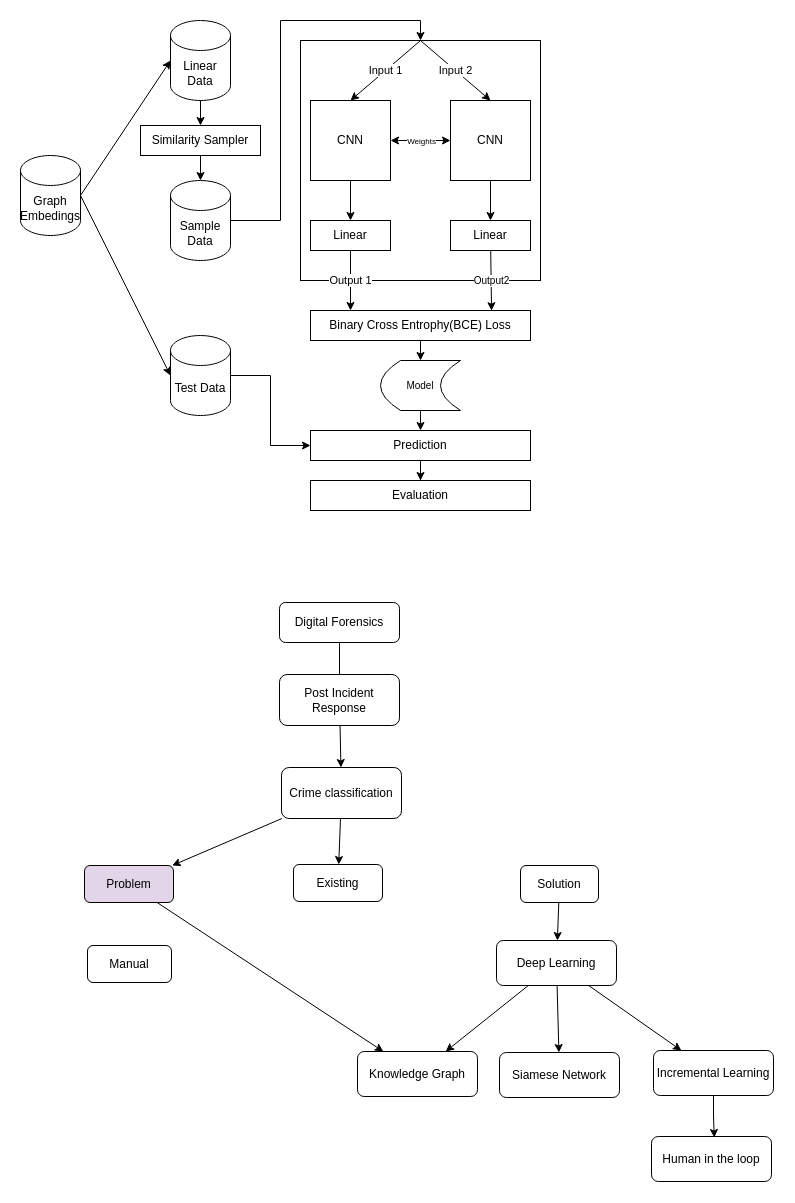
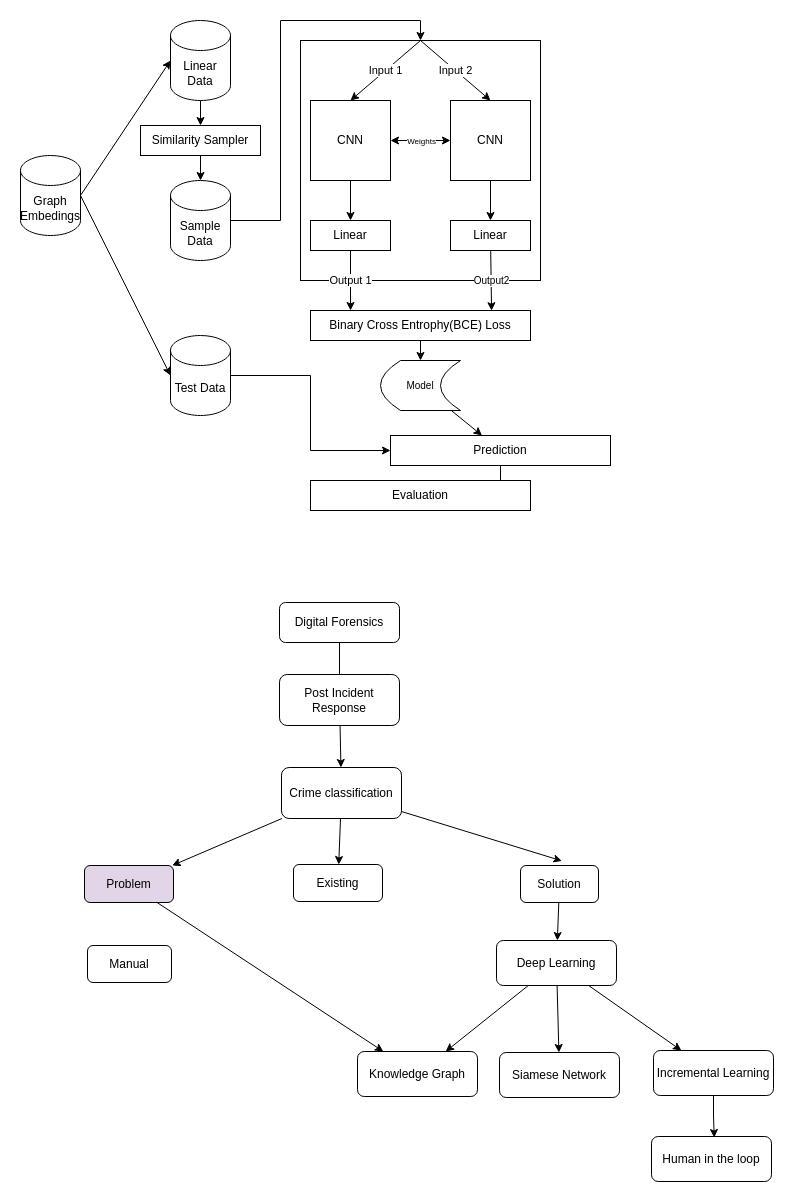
  <mxCell id="0" />
  <mxCell id="1" parent="0" />
  <mxCell id="2" style="edgeStyle=none;rounded=0;orthogonalLoop=1;jettySize=auto;html=1;endArrow=none;" parent="1" source="3" target="24" edge="1"><mxGeometry relative="1" as="geometry" /></mxCell>
  <mxCell id="3" value="Digital Forensics" style="rounded=1;whiteSpace=wrap;html=1;" parent="1" vertex="1"><mxGeometry x="279" y="602" width="120" height="40" as="geometry" /></mxCell>
+ <mxCell id="4" style="edgeStyle=none;rounded=0;orthogonalLoop=1;jettySize=auto;html=1;entryX=0.531;entryY=-0.124;entryDx=0;entryDy=0;entryPerimeter=0;" parent="1" source="6" target="9" edge="1"><mxGeometry relative="1" as="geometry" /></mxCell>
  <mxCell id="5" style="edgeStyle=none;rounded=0;orthogonalLoop=1;jettySize=auto;html=1;" parent="1" source="6" target="13" edge="1"><mxGeometry relative="1" as="geometry" /></mxCell>
  <mxCell id="6" value="Crime classification" style="rounded=1;whiteSpace=wrap;html=1;" parent="1" vertex="1"><mxGeometry x="281" y="767" width="120" height="51" as="geometry" /></mxCell>
  <mxCell id="7" value="Knowledge Graph" style="rounded=1;whiteSpace=wrap;html=1;" parent="1" vertex="1"><mxGeometry x="357" y="1051" width="120" height="45" as="geometry" /></mxCell>
  <mxCell id="8" style="edgeStyle=none;rounded=0;orthogonalLoop=1;jettySize=auto;html=1;" parent="1" source="9" target="18" edge="1"><mxGeometry relative="1" as="geometry" /></mxCell>
  <mxCell id="9" value="Solution" style="rounded=1;whiteSpace=wrap;html=1;" parent="1" vertex="1"><mxGeometry x="520" y="865" width="78" height="37" as="geometry" /></mxCell>
  <mxCell id="10" value="Manual" style="rounded=1;whiteSpace=wrap;html=1;" parent="1" vertex="1"><mxGeometry x="87" y="945" width="84" height="37" as="geometry" /></mxCell>
  <mxCell id="11" style="edgeStyle=none;rounded=0;orthogonalLoop=1;jettySize=auto;html=1;" parent="1" source="6" target="14" edge="1"><mxGeometry relative="1" as="geometry" /></mxCell>
  <mxCell id="12" style="edgeStyle=none;rounded=0;orthogonalLoop=1;jettySize=auto;html=1;" parent="1" source="13" target="7" edge="1"><mxGeometry relative="1" as="geometry" /></mxCell>
  <mxCell id="13" value="Problem" style="rounded=1;whiteSpace=wrap;html=1;fillColor=#e1d5e7;" parent="1" vertex="1"><mxGeometry x="84" y="865" width="89" height="37" as="geometry" /></mxCell>
  <mxCell id="14" value="Existing" style="rounded=1;whiteSpace=wrap;html=1;" parent="1" vertex="1"><mxGeometry x="293" y="864" width="89" height="37" as="geometry" /></mxCell>
  <mxCell id="15" style="rounded=0;orthogonalLoop=1;jettySize=auto;html=1;" parent="1" source="18" target="21" edge="1"><mxGeometry relative="1" as="geometry" /></mxCell>
  <mxCell id="16" style="edgeStyle=none;rounded=0;orthogonalLoop=1;jettySize=auto;html=1;" parent="1" source="18" target="19" edge="1"><mxGeometry relative="1" as="geometry" /></mxCell>
  <mxCell id="17" style="edgeStyle=none;rounded=0;orthogonalLoop=1;jettySize=auto;html=1;" parent="1" source="18" target="7" edge="1"><mxGeometry relative="1" as="geometry" /></mxCell>
  <mxCell id="18" value="Deep Learning" style="rounded=1;whiteSpace=wrap;html=1;" parent="1" vertex="1"><mxGeometry x="496" y="940" width="120" height="45" as="geometry" /></mxCell>
  <mxCell id="19" value="Siamese Network" style="rounded=1;whiteSpace=wrap;html=1;" parent="1" vertex="1"><mxGeometry x="499" y="1052" width="120" height="45" as="geometry" /></mxCell>
  <mxCell id="20" style="edgeStyle=orthogonalEdgeStyle;rounded=0;orthogonalLoop=1;jettySize=auto;html=1;entryX=0.523;entryY=0.022;entryDx=0;entryDy=0;entryPerimeter=0;" parent="1" source="21" target="22" edge="1"><mxGeometry relative="1" as="geometry" /></mxCell>
  <mxCell id="21" value="Incremental Learning" style="rounded=1;whiteSpace=wrap;html=1;" parent="1" vertex="1"><mxGeometry x="653" y="1050" width="120" height="45" as="geometry" /></mxCell>
  <mxCell id="22" value="Human in the loop" style="rounded=1;whiteSpace=wrap;html=1;" parent="1" vertex="1"><mxGeometry x="651" y="1136" width="120" height="45" as="geometry" /></mxCell>
  <mxCell id="23" style="edgeStyle=none;rounded=0;orthogonalLoop=1;jettySize=auto;html=1;" parent="1" source="24" target="6" edge="1"><mxGeometry relative="1" as="geometry" /></mxCell>
  <mxCell id="24" value="Post Incident Response" style="rounded=1;whiteSpace=wrap;html=1;" parent="1" vertex="1"><mxGeometry x="279" y="674" width="120" height="51" as="geometry" /></mxCell>
  <mxCell id="25" style="edgeStyle=orthogonalEdgeStyle;rounded=0;orthogonalLoop=1;jettySize=auto;html=1;" edge="1" parent="1" source="26" target="49"><mxGeometry relative="1" as="geometry" /></mxCell>
  <mxCell id="26" value="Linear Data" style="shape=cylinder3;whiteSpace=wrap;html=1;boundedLbl=1;backgroundOutline=1;size=15;" vertex="1" parent="1"><mxGeometry x="170" y="20" width="60" height="80" as="geometry" /></mxCell>
  <mxCell id="27" style="edgeStyle=orthogonalEdgeStyle;rounded=0;orthogonalLoop=1;jettySize=auto;html=1;entryX=0;entryY=0.5;entryDx=0;entryDy=0;" edge="1" parent="1" source="28" target="46"><mxGeometry relative="1" as="geometry" /></mxCell>
  <mxCell id="28" value="Test Data" style="shape=cylinder3;whiteSpace=wrap;html=1;boundedLbl=1;backgroundOutline=1;size=15;" vertex="1" parent="1"><mxGeometry x="170" y="335" width="60" height="80" as="geometry" /></mxCell>
  <mxCell id="29" style="rounded=0;orthogonalLoop=1;jettySize=auto;html=1;entryX=0;entryY=0.5;entryDx=0;entryDy=0;entryPerimeter=0;fontSize=8;startArrow=none;startFill=0;exitX=1;exitY=0.5;exitDx=0;exitDy=0;exitPerimeter=0;" edge="1" parent="1" source="31" target="26"><mxGeometry relative="1" as="geometry" /></mxCell>
  <mxCell id="30" style="edgeStyle=none;rounded=0;orthogonalLoop=1;jettySize=auto;html=1;exitX=1;exitY=0.5;exitDx=0;exitDy=0;exitPerimeter=0;entryX=0;entryY=0.5;entryDx=0;entryDy=0;entryPerimeter=0;fontSize=8;startArrow=none;startFill=0;" edge="1" parent="1" source="31" target="28"><mxGeometry relative="1" as="geometry" /></mxCell>
  <mxCell id="31" value="Graph Embedings" style="shape=cylinder3;whiteSpace=wrap;html=1;boundedLbl=1;backgroundOutline=1;size=15;" vertex="1" parent="1"><mxGeometry x="20" y="155" width="60" height="80" as="geometry" /></mxCell>
  <mxCell id="32" style="edgeStyle=orthogonalEdgeStyle;rounded=0;orthogonalLoop=1;jettySize=auto;html=1;entryX=0.5;entryY=0;entryDx=0;entryDy=0;fontSize=8;startArrow=none;startFill=0;" edge="1" parent="1" source="33" target="34"><mxGeometry relative="1" as="geometry"><Array as="points"><mxPoint x="280" y="220" /><mxPoint x="280" y="20" /><mxPoint x="420" y="20" /></Array></mxGeometry></mxCell>
  <mxCell id="33" value="Sample Data" style="shape=cylinder3;whiteSpace=wrap;html=1;boundedLbl=1;backgroundOutline=1;size=15;" vertex="1" parent="1"><mxGeometry x="170" y="180" width="60" height="80" as="geometry" /></mxCell>
  <mxCell id="34" value="" style="whiteSpace=wrap;html=1;aspect=fixed;" vertex="1" parent="1"><mxGeometry x="300" y="40" width="240" height="240" as="geometry" /></mxCell>
  <mxCell id="35" style="edgeStyle=orthogonalEdgeStyle;rounded=0;orthogonalLoop=1;jettySize=auto;html=1;entryX=0.5;entryY=0;entryDx=0;entryDy=0;" edge="1" parent="1" source="38" target="42"><mxGeometry relative="1" as="geometry" /></mxCell>
  <mxCell id="36" style="edgeStyle=none;rounded=0;orthogonalLoop=1;jettySize=auto;html=1;startArrow=classic;startFill=1;" edge="1" parent="1" source="38" target="40"><mxGeometry relative="1" as="geometry" /></mxCell>
  <mxCell id="37" value="Weights" style="edgeLabel;html=1;align=center;verticalAlign=middle;resizable=0;points=[];fontSize=8;" vertex="1" connectable="0" parent="36"><mxGeometry x="0.255" y="-1" relative="1" as="geometry"><mxPoint x="-8" y="-1" as="offset" /></mxGeometry></mxCell>
  <mxCell id="38" value="CNN" style="whiteSpace=wrap;html=1;aspect=fixed;" vertex="1" parent="1"><mxGeometry x="310" y="100" width="80" height="80" as="geometry" /></mxCell>
  <mxCell id="39" style="edgeStyle=none;rounded=0;orthogonalLoop=1;jettySize=auto;html=1;entryX=0.5;entryY=0;entryDx=0;entryDy=0;fontSize=8;startArrow=none;startFill=0;" edge="1" parent="1" source="40" target="53"><mxGeometry relative="1" as="geometry" /></mxCell>
  <mxCell id="40" value="CNN" style="whiteSpace=wrap;html=1;aspect=fixed;" vertex="1" parent="1"><mxGeometry x="450" y="100" width="80" height="80" as="geometry" /></mxCell>
  <mxCell id="41" value="Output 1" style="edgeStyle=orthogonalEdgeStyle;rounded=0;orthogonalLoop=1;jettySize=auto;html=1;" edge="1" parent="1" source="42"><mxGeometry relative="1" as="geometry"><mxPoint x="350" y="310" as="targetPoint" /></mxGeometry></mxCell>
  <mxCell id="42" value="Linear" style="rounded=0;whiteSpace=wrap;html=1;" vertex="1" parent="1"><mxGeometry x="310" y="220" width="80" height="30" as="geometry" /></mxCell>
  <mxCell id="43" style="edgeStyle=none;rounded=0;orthogonalLoop=1;jettySize=auto;html=1;entryX=0.5;entryY=0;entryDx=0;entryDy=0;fontSize=8;startArrow=none;startFill=0;" edge="1" parent="1" source="44" target="55"><mxGeometry relative="1" as="geometry" /></mxCell>
  <mxCell id="44" value="Binary Cross Entrophy(BCE) Loss" style="rounded=0;whiteSpace=wrap;html=1;" vertex="1" parent="1"><mxGeometry x="310" y="310" width="220" height="30" as="geometry" /></mxCell>
  <mxCell id="45" style="edgeStyle=orthogonalEdgeStyle;rounded=0;orthogonalLoop=1;jettySize=auto;html=1;entryX=0.5;entryY=0;entryDx=0;entryDy=0;" edge="1" parent="1" source="46" target="47"><mxGeometry relative="1" as="geometry" /></mxCell>
- <mxCell id="46" value="Prediction" style="rounded=0;whiteSpace=wrap;html=1;" vertex="1" parent="1"><mxGeometry x="310" y="430" width="220" height="30" as="geometry" /></mxCell>
+ <mxCell id="46" value="Prediction" style="rounded=0;whiteSpace=wrap;html=1;" vertex="1" parent="1"><mxGeometry x="390" y="435" width="220" height="30" as="geometry" /></mxCell>
  <mxCell id="47" value="Evaluation" style="rounded=0;whiteSpace=wrap;html=1;" vertex="1" parent="1"><mxGeometry x="310" y="480" width="220" height="30" as="geometry" /></mxCell>
  <mxCell id="48" style="edgeStyle=orthogonalEdgeStyle;rounded=0;orthogonalLoop=1;jettySize=auto;html=1;entryX=0.5;entryY=0;entryDx=0;entryDy=0;entryPerimeter=0;" edge="1" parent="1" source="49" target="33"><mxGeometry relative="1" as="geometry" /></mxCell>
  <mxCell id="49" value="Similarity Sampler" style="rounded=0;whiteSpace=wrap;html=1;" vertex="1" parent="1"><mxGeometry x="140" y="125" width="120" height="30" as="geometry" /></mxCell>
  <mxCell id="50" value="Input 1" style="rounded=0;orthogonalLoop=1;jettySize=auto;html=1;exitX=0.5;exitY=0;exitDx=0;exitDy=0;entryX=0.5;entryY=0;entryDx=0;entryDy=0;" edge="1" parent="1" source="34" target="38"><mxGeometry relative="1" as="geometry" /></mxCell>
  <mxCell id="51" value="Input 2" style="rounded=0;orthogonalLoop=1;jettySize=auto;html=1;exitX=0.5;exitY=0;exitDx=0;exitDy=0;entryX=0.5;entryY=0;entryDx=0;entryDy=0;" edge="1" parent="1" source="34" target="40"><mxGeometry relative="1" as="geometry"><mxPoint x="430" y="50" as="sourcePoint" /><mxPoint x="360" y="110" as="targetPoint" /></mxGeometry></mxCell>
  <mxCell id="52" value="&lt;font style=&quot;font-size: 10px&quot;&gt;Output2&lt;/font&gt;" style="edgeStyle=none;rounded=0;orthogonalLoop=1;jettySize=auto;html=1;entryX=0.823;entryY=0.007;entryDx=0;entryDy=0;entryPerimeter=0;fontSize=8;startArrow=none;startFill=0;" edge="1" parent="1" source="53" target="44"><mxGeometry relative="1" as="geometry" /></mxCell>
  <mxCell id="53" value="Linear" style="rounded=0;whiteSpace=wrap;html=1;" vertex="1" parent="1"><mxGeometry x="450" y="220" width="80" height="30" as="geometry" /></mxCell>
  <mxCell id="54" style="edgeStyle=none;rounded=0;orthogonalLoop=1;jettySize=auto;html=1;fontSize=8;startArrow=none;startFill=0;" edge="1" parent="1" source="55" target="46"><mxGeometry relative="1" as="geometry" /></mxCell>
  <mxCell id="55" value="&lt;font style=&quot;font-size: 10px&quot;&gt;Model&lt;/font&gt;" style="shape=dataStorage;whiteSpace=wrap;html=1;fixedSize=1;fontSize=8;" vertex="1" parent="1"><mxGeometry x="380" y="360" width="80" height="50" as="geometry" /></mxCell>
